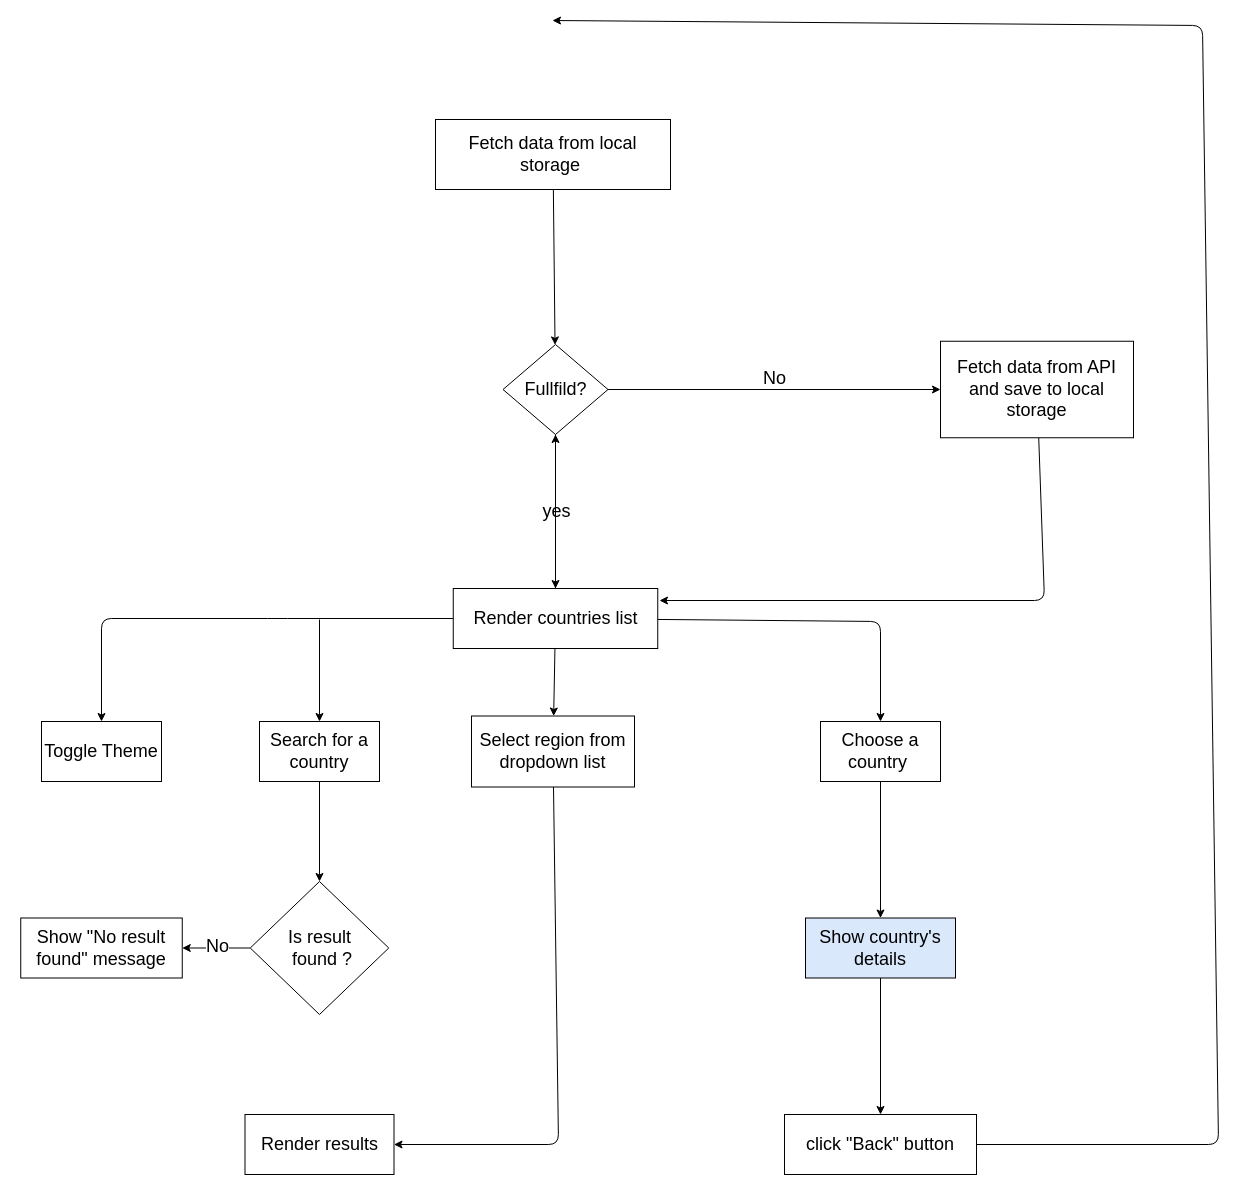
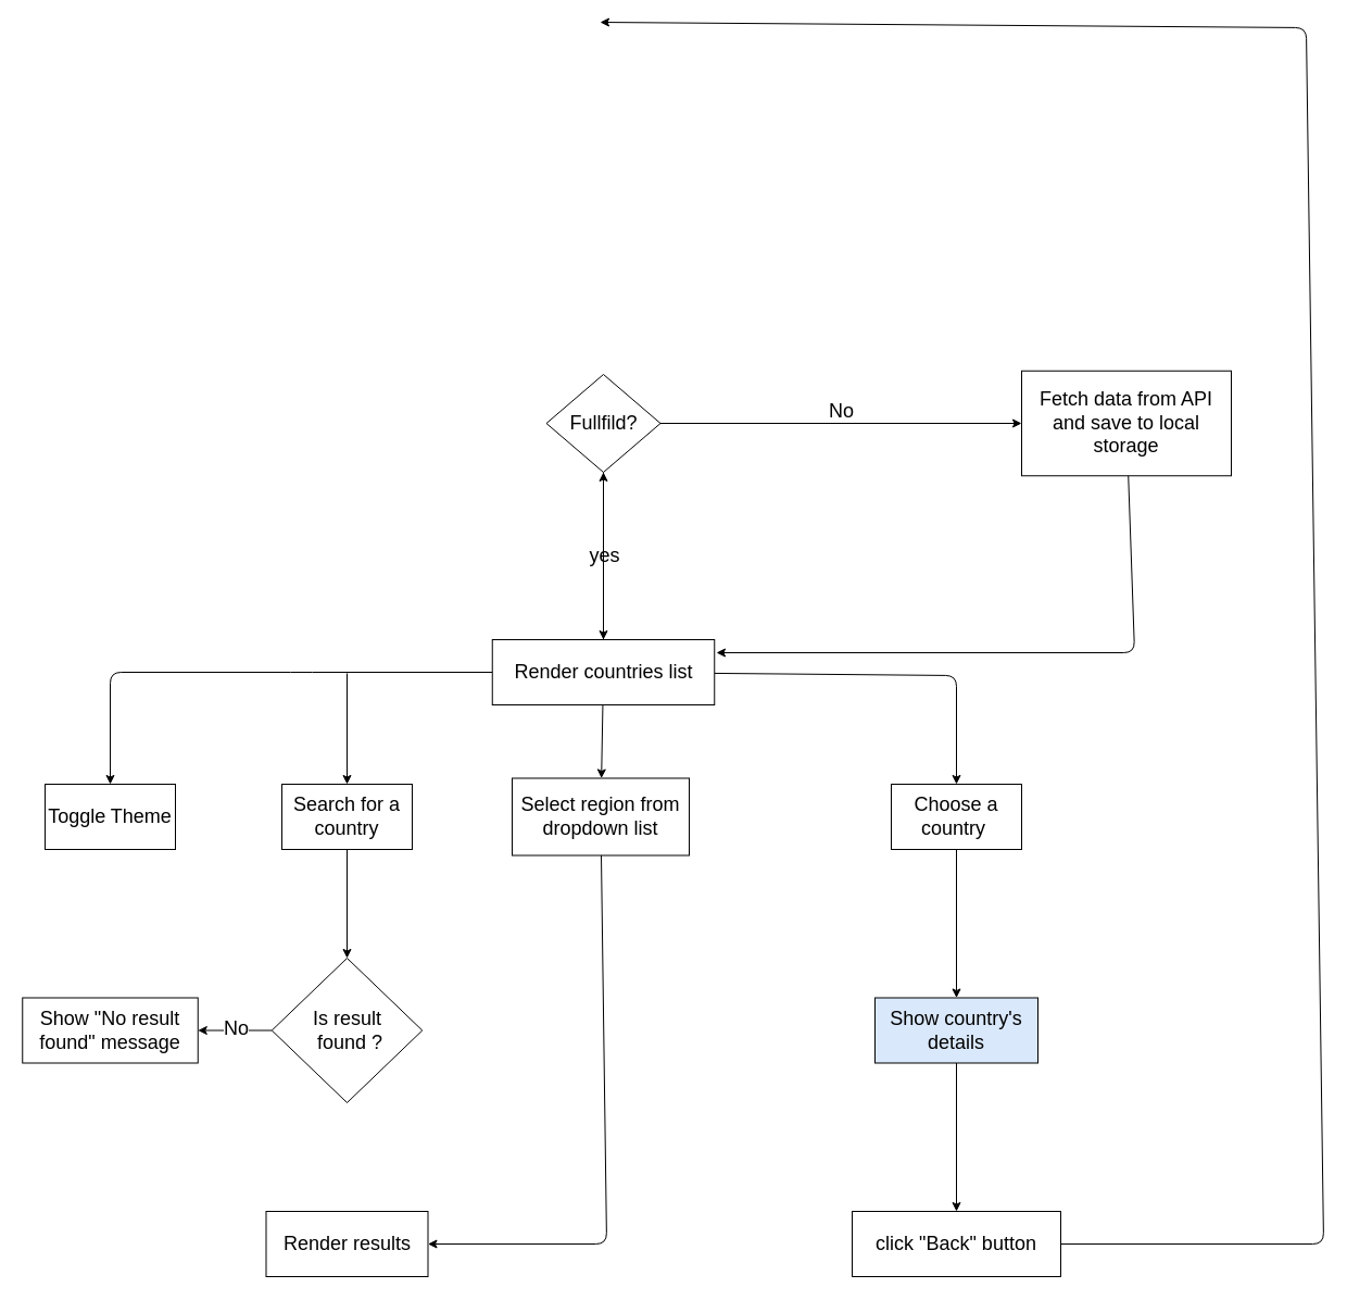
  <mxCell id="0" />
  <mxCell id="1" parent="0" />
  <mxCell id="2" value="" style="edgeStyle=none;html=1;fontSize=18;" edge="1" parent="1" source="5" target="12"><mxGeometry relative="1" as="geometry" /></mxCell>
  <mxCell id="3" value="yes" style="edgeLabel;html=1;align=center;verticalAlign=middle;resizable=0;points=[];fontSize=18;" vertex="1" connectable="0" parent="2"><mxGeometry x="0.382" y="-1" relative="1" as="geometry"><mxPoint x="1" y="-30" as="offset" /></mxGeometry></mxCell>
  <mxCell id="4" value="" style="edgeStyle=none;html=1;fontSize=18;" edge="1" parent="1" source="5" target="14"><mxGeometry relative="1" as="geometry" /></mxCell>
  <mxCell id="5" value="Fullfild?" style="rhombus;whiteSpace=wrap;html=1;fontSize=18;" vertex="1" parent="1"><mxGeometry x="502.5" y="344" width="105" height="90" as="geometry" /></mxCell>
- <mxCell id="6" value="" style="edgeStyle=none;html=1;fontSize=18;" edge="1" parent="1" source="7" target="5"><mxGeometry relative="1" as="geometry" /></mxCell>
- <mxCell id="7" value="Fetch data from local storage&amp;nbsp;" style="rounded=0;whiteSpace=wrap;html=1;fontSize=18;" vertex="1" parent="1"><mxGeometry x="435" y="119" width="235" height="70" as="geometry" /></mxCell>
  <mxCell id="8" value="" style="edgeStyle=none;html=1;fontSize=18;" edge="1" parent="1" source="12" target="5"><mxGeometry relative="1" as="geometry" /></mxCell>
  <mxCell id="9" value="" style="edgeStyle=none;html=1;fontSize=18;" edge="1" parent="1" source="12" target="16"><mxGeometry relative="1" as="geometry"><Array as="points"><mxPoint x="277" y="618" /><mxPoint x="101" y="618" /></Array></mxGeometry></mxCell>
  <mxCell id="10" value="" style="edgeStyle=none;html=1;fontSize=18;" edge="1" parent="1" source="12" target="21"><mxGeometry relative="1" as="geometry" /></mxCell>
  <mxCell id="11" value="" style="edgeStyle=none;html=1;fontSize=18;" edge="1" parent="1" source="12" target="28"><mxGeometry relative="1" as="geometry"><Array as="points"><mxPoint x="880" y="621" /></Array></mxGeometry></mxCell>
  <mxCell id="12" value="Render countries list" style="whiteSpace=wrap;html=1;fontSize=18;" vertex="1" parent="1"><mxGeometry x="452.75" y="588" width="204.5" height="60" as="geometry" /></mxCell>
  <mxCell id="13" style="edgeStyle=none;html=1;fontSize=18;" edge="1" parent="1" source="14"><mxGeometry relative="1" as="geometry"><mxPoint x="659" y="600" as="targetPoint" /><Array as="points"><mxPoint x="1044" y="600" /></Array></mxGeometry></mxCell>
  <mxCell id="14" value="Fetch data from API and save to local storage" style="whiteSpace=wrap;html=1;fontSize=18;" vertex="1" parent="1"><mxGeometry x="940" y="340.75" width="193" height="96.5" as="geometry" /></mxCell>
  <mxCell id="15" value="No" style="text;html=1;align=center;verticalAlign=middle;resizable=0;points=[];autosize=1;strokeColor=none;fillColor=none;fontSize=18;" vertex="1" parent="1"><mxGeometry x="749" y="358" width="50" height="40" as="geometry" /></mxCell>
  <mxCell id="16" value="Toggle Theme" style="whiteSpace=wrap;html=1;fontSize=18;" vertex="1" parent="1"><mxGeometry x="41" y="721" width="120" height="60" as="geometry" /></mxCell>
  <mxCell id="17" value="" style="edgeStyle=none;html=1;fontSize=18;" edge="1" parent="1" source="18" target="24"><mxGeometry relative="1" as="geometry" /></mxCell>
  <mxCell id="18" value="Search for a country" style="whiteSpace=wrap;html=1;fontSize=18;" vertex="1" parent="1"><mxGeometry x="259" y="721" width="120" height="60" as="geometry" /></mxCell>
  <mxCell id="19" value="" style="endArrow=classic;html=1;fontSize=18;entryX=0.5;entryY=0;entryDx=0;entryDy=0;" edge="1" parent="1" target="18"><mxGeometry width="50" height="50" relative="1" as="geometry"><mxPoint x="319" y="619" as="sourcePoint" /><mxPoint x="235" y="650" as="targetPoint" /></mxGeometry></mxCell>
  <mxCell id="20" style="edgeStyle=none;html=1;entryX=1;entryY=0.5;entryDx=0;entryDy=0;fontSize=18;" edge="1" parent="1" source="21" target="25"><mxGeometry relative="1" as="geometry"><Array as="points"><mxPoint x="558" y="1144" /></Array></mxGeometry></mxCell>
  <mxCell id="21" value="Select region from dropdown list" style="whiteSpace=wrap;html=1;fontSize=18;" vertex="1" parent="1"><mxGeometry x="471" y="715.5" width="163" height="71" as="geometry" /></mxCell>
  <mxCell id="22" value="" style="edgeStyle=none;html=1;fontSize=18;" edge="1" parent="1" source="24" target="26"><mxGeometry relative="1" as="geometry" /></mxCell>
  <mxCell id="23" value="No" style="edgeLabel;html=1;align=center;verticalAlign=middle;resizable=0;points=[];fontSize=18;" vertex="1" connectable="0" parent="22"><mxGeometry x="-0.474" y="-2" relative="1" as="geometry"><mxPoint x="-15" as="offset" /></mxGeometry></mxCell>
  <mxCell id="24" value="Is result&lt;br&gt;&amp;nbsp;found ?" style="rhombus;whiteSpace=wrap;html=1;fontSize=18;" vertex="1" parent="1"><mxGeometry x="249.75" y="881" width="138.5" height="133" as="geometry" /></mxCell>
  <mxCell id="25" value="Render results" style="whiteSpace=wrap;html=1;fontSize=18;" vertex="1" parent="1"><mxGeometry x="244.5" y="1114" width="149" height="60" as="geometry" /></mxCell>
  <mxCell id="26" value="Show &quot;No result found&quot; message" style="whiteSpace=wrap;html=1;fontSize=18;" vertex="1" parent="1"><mxGeometry x="20.25" y="917.5" width="161.5" height="60" as="geometry" /></mxCell>
  <mxCell id="27" value="" style="edgeStyle=none;html=1;fontSize=18;" edge="1" parent="1" source="28" target="30"><mxGeometry relative="1" as="geometry" /></mxCell>
  <mxCell id="28" value="Choose a country&amp;nbsp;" style="whiteSpace=wrap;html=1;fontSize=18;" vertex="1" parent="1"><mxGeometry x="820" y="721" width="120" height="60" as="geometry" /></mxCell>
  <mxCell id="29" value="" style="edgeStyle=none;html=1;fontSize=18;" edge="1" parent="1" source="30" target="32"><mxGeometry relative="1" as="geometry" /></mxCell>
  <mxCell id="30" value="Show country's details" style="whiteSpace=wrap;html=1;fontSize=18;fillColor=#dae8fc;" vertex="1" parent="1"><mxGeometry x="805" y="917.5" width="150" height="60" as="geometry" /></mxCell>
  <mxCell id="31" style="edgeStyle=none;html=1;fontSize=18;exitX=1;exitY=0.5;exitDx=0;exitDy=0;" edge="1" parent="1" source="32"><mxGeometry relative="1" as="geometry"><mxPoint x="552" y="20" as="targetPoint" /><Array as="points"><mxPoint x="1218" y="1144" /><mxPoint x="1202" y="25" /></Array></mxGeometry></mxCell>
  <mxCell id="32" value="click &quot;Back&quot; button" style="whiteSpace=wrap;html=1;fontSize=18;" vertex="1" parent="1"><mxGeometry x="784" y="1114" width="192" height="60" as="geometry" /></mxCell>
